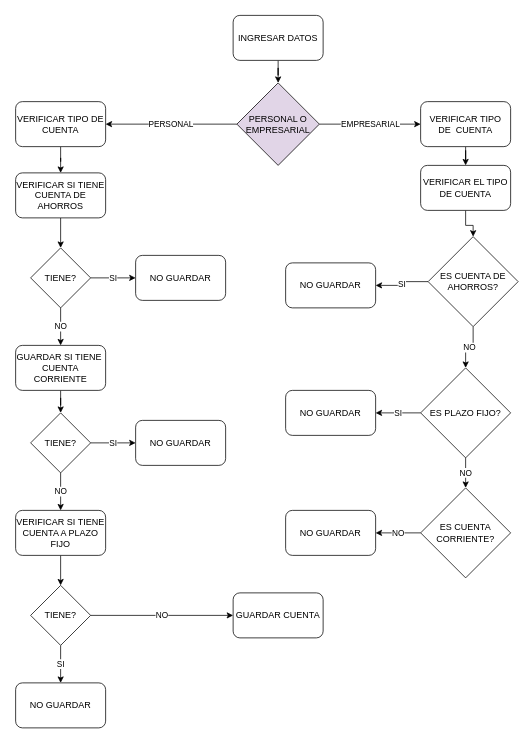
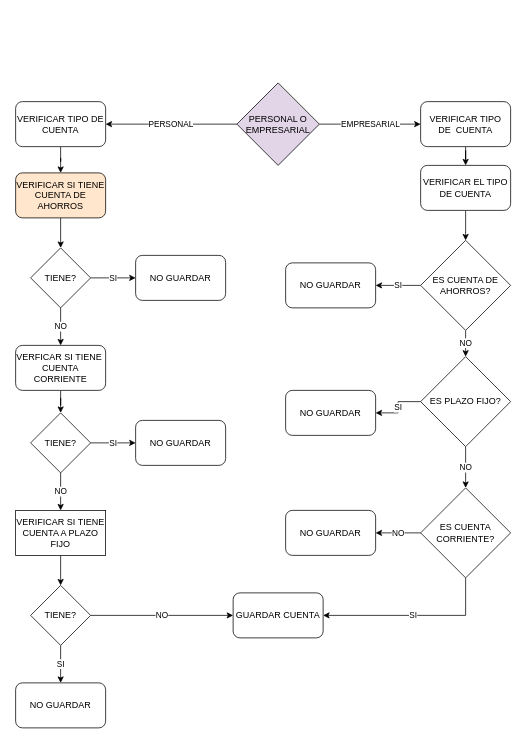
  <mxCell id="0" />
  <mxCell id="1" parent="0" />
  <mxCell id="2" value="GUARDAR CUENTA" style="rounded=1;whiteSpace=wrap;html=1;" vertex="1" parent="1"><mxGeometry x="310" y="790" width="120" height="60" as="geometry" /></mxCell>
- <mxCell id="3" value="" style="edgeStyle=orthogonalEdgeStyle;rounded=0;orthogonalLoop=1;jettySize=auto;html=1;" edge="1" parent="1" source="4" target="7"><mxGeometry relative="1" as="geometry" /></mxCell>
- <mxCell id="4" value="INGRESAR DATOS" style="rounded=1;whiteSpace=wrap;html=1;" vertex="1" parent="1"><mxGeometry x="310" y="20" width="120" height="60" as="geometry" /></mxCell>
  <mxCell id="5" value="PERSONAL" style="edgeStyle=orthogonalEdgeStyle;rounded=0;orthogonalLoop=1;jettySize=auto;html=1;" edge="1" parent="1" source="7" target="25"><mxGeometry relative="1" as="geometry" /></mxCell>
  <mxCell id="6" value="EMPRESARIAL" style="edgeStyle=orthogonalEdgeStyle;rounded=0;orthogonalLoop=1;jettySize=auto;html=1;" edge="1" parent="1" source="7" target="29"><mxGeometry relative="1" as="geometry" /></mxCell>
  <mxCell id="7" value="PERSONAL O EMPRESARIAL" style="rhombus;whiteSpace=wrap;html=1;fillColor=#e1d5e7;" vertex="1" parent="1"><mxGeometry x="315" y="110" width="110" height="110" as="geometry" /></mxCell>
  <mxCell id="8" value="" style="edgeStyle=orthogonalEdgeStyle;rounded=0;orthogonalLoop=1;jettySize=auto;html=1;" edge="1" parent="1" source="9" target="12"><mxGeometry relative="1" as="geometry" /></mxCell>
- <mxCell id="9" value="VERIFICAR SI TIENE CUENTA DE AHORROS" style="rounded=1;whiteSpace=wrap;html=1;" vertex="1" parent="1"><mxGeometry x="20" y="230" width="120" height="60" as="geometry" /></mxCell>
+ <mxCell id="9" value="VERIFICAR SI TIENE CUENTA DE AHORROS" style="rounded=1;whiteSpace=wrap;html=1;fillColor=#ffe6cc;" vertex="1" parent="1"><mxGeometry x="20" y="230" width="120" height="60" as="geometry" /></mxCell>
  <mxCell id="10" value="NO" style="edgeStyle=orthogonalEdgeStyle;rounded=0;orthogonalLoop=1;jettySize=auto;html=1;" edge="1" parent="1" source="12" target="14"><mxGeometry relative="1" as="geometry"><mxPoint as="offset" /></mxGeometry></mxCell>
  <mxCell id="11" value="SI" style="edgeStyle=orthogonalEdgeStyle;rounded=0;orthogonalLoop=1;jettySize=auto;html=1;" edge="1" parent="1" source="12" target="26"><mxGeometry relative="1" as="geometry" /></mxCell>
  <mxCell id="12" value="TIENE?" style="rhombus;whiteSpace=wrap;html=1;" vertex="1" parent="1"><mxGeometry x="40" y="330" width="80" height="80" as="geometry" /></mxCell>
  <mxCell id="13" value="" style="edgeStyle=orthogonalEdgeStyle;rounded=0;orthogonalLoop=1;jettySize=auto;html=1;" edge="1" parent="1" source="14" target="17"><mxGeometry relative="1" as="geometry" /></mxCell>
- <mxCell id="14" value="GUARDAR SI TIENE&amp;nbsp; CUENTA CORRIENTE" style="rounded=1;whiteSpace=wrap;html=1;" vertex="1" parent="1"><mxGeometry x="20" y="460" width="120" height="60" as="geometry" /></mxCell>
+ <mxCell id="14" value="VERFICAR SI TIENE&amp;nbsp; CUENTA CORRIENTE" style="rounded=1;whiteSpace=wrap;html=1;" vertex="1" parent="1"><mxGeometry x="20" y="460" width="120" height="60" as="geometry" /></mxCell>
  <mxCell id="15" value="NO" style="edgeStyle=orthogonalEdgeStyle;rounded=0;orthogonalLoop=1;jettySize=auto;html=1;" edge="1" parent="1" source="17" target="19"><mxGeometry relative="1" as="geometry" /></mxCell>
  <mxCell id="16" value="SI" style="edgeStyle=orthogonalEdgeStyle;rounded=0;orthogonalLoop=1;jettySize=auto;html=1;" edge="1" parent="1" source="17" target="27"><mxGeometry relative="1" as="geometry" /></mxCell>
  <mxCell id="17" value="TIENE?" style="rhombus;whiteSpace=wrap;html=1;" vertex="1" parent="1"><mxGeometry x="40" y="550" width="80" height="80" as="geometry" /></mxCell>
  <mxCell id="18" value="" style="edgeStyle=orthogonalEdgeStyle;rounded=0;orthogonalLoop=1;jettySize=auto;html=1;" edge="1" parent="1" source="19" target="21"><mxGeometry relative="1" as="geometry" /></mxCell>
- <mxCell id="19" value="VERIFICAR SI TIENE CUENTA A PLAZO FIJO" style="rounded=1;whiteSpace=wrap;html=1;" vertex="1" parent="1"><mxGeometry x="20" y="680" width="120" height="60" as="geometry" /></mxCell>
+ <mxCell id="19" value="VERIFICAR SI TIENE CUENTA A PLAZO FIJO" style="whiteSpace=wrap;html=1;rounded=0;" vertex="1" parent="1"><mxGeometry x="20" y="680" width="120" height="60" as="geometry" /></mxCell>
  <mxCell id="20" value="SI" style="edgeStyle=orthogonalEdgeStyle;rounded=0;orthogonalLoop=1;jettySize=auto;html=1;" edge="1" parent="1" source="21" target="23"><mxGeometry relative="1" as="geometry" /></mxCell>
  <mxCell id="21" value="TIENE?" style="rhombus;whiteSpace=wrap;html=1;" vertex="1" parent="1"><mxGeometry x="40" y="780" width="80" height="80" as="geometry" /></mxCell>
  <mxCell id="22" value="NO" style="endArrow=classic;html=1;rounded=0;exitX=1;exitY=0.5;exitDx=0;exitDy=0;entryX=0;entryY=0.5;entryDx=0;entryDy=0;" edge="1" parent="1" source="21" target="2"><mxGeometry width="50" height="50" relative="1" as="geometry"><mxPoint x="360" y="640" as="sourcePoint" /><mxPoint x="410" y="590" as="targetPoint" /></mxGeometry></mxCell>
  <mxCell id="23" value="NO GUARDAR" style="rounded=1;whiteSpace=wrap;html=1;" vertex="1" parent="1"><mxGeometry x="20" y="910" width="120" height="60" as="geometry" /></mxCell>
  <mxCell id="24" value="" style="edgeStyle=orthogonalEdgeStyle;rounded=0;orthogonalLoop=1;jettySize=auto;html=1;" edge="1" parent="1" source="25" target="9"><mxGeometry relative="1" as="geometry" /></mxCell>
  <mxCell id="25" value="VERIFICAR TIPO DE CUENTA" style="rounded=1;whiteSpace=wrap;html=1;" vertex="1" parent="1"><mxGeometry x="20" y="135" width="120" height="60" as="geometry" /></mxCell>
  <mxCell id="26" value="NO GUARDAR" style="rounded=1;whiteSpace=wrap;html=1;" vertex="1" parent="1"><mxGeometry x="180" y="340" width="120" height="60" as="geometry" /></mxCell>
  <mxCell id="27" value="NO GUARDAR" style="rounded=1;whiteSpace=wrap;html=1;" vertex="1" parent="1"><mxGeometry x="180" y="560" width="120" height="60" as="geometry" /></mxCell>
  <mxCell id="28" value="" style="edgeStyle=orthogonalEdgeStyle;rounded=0;orthogonalLoop=1;jettySize=auto;html=1;" edge="1" parent="1" source="29" target="31"><mxGeometry relative="1" as="geometry" /></mxCell>
  <mxCell id="29" value="VERIFICAR TIPO DE&amp;nbsp; CUENTA" style="rounded=1;whiteSpace=wrap;html=1;" vertex="1" parent="1"><mxGeometry x="560" y="135" width="120" height="60" as="geometry" /></mxCell>
  <mxCell id="30" value="" style="edgeStyle=orthogonalEdgeStyle;rounded=0;orthogonalLoop=1;jettySize=auto;html=1;" edge="1" parent="1" source="31" target="34"><mxGeometry relative="1" as="geometry" /></mxCell>
  <mxCell id="31" value="VERIFICAR EL TIPO DE CUENTA" style="rounded=1;whiteSpace=wrap;html=1;" vertex="1" parent="1"><mxGeometry x="560" y="220" width="120" height="60" as="geometry" /></mxCell>
  <mxCell id="32" value="SI" style="edgeStyle=orthogonalEdgeStyle;rounded=0;orthogonalLoop=1;jettySize=auto;html=1;" edge="1" parent="1" source="34" target="35"><mxGeometry relative="1" as="geometry" /></mxCell>
  <mxCell id="33" value="NO" style="edgeStyle=orthogonalEdgeStyle;rounded=0;orthogonalLoop=1;jettySize=auto;html=1;entryX=0.5;entryY=0;entryDx=0;entryDy=0;" edge="1" parent="1" source="34" target="37"><mxGeometry relative="1" as="geometry"><mxPoint x="620" y="490" as="targetPoint" /></mxGeometry></mxCell>
- <mxCell id="34" value="ES CUENTA DE AHORROS?" style="rhombus;whiteSpace=wrap;html=1;" vertex="1" parent="1"><mxGeometry x="570" y="315" width="120" height="120" as="geometry" /></mxCell>
+ <mxCell id="34" value="ES CUENTA DE AHORROS?" style="rhombus;whiteSpace=wrap;html=1;" vertex="1" parent="1"><mxGeometry x="560" y="320" width="120" height="120" as="geometry" /></mxCell>
  <mxCell id="35" value="NO GUARDAR" style="rounded=1;whiteSpace=wrap;html=1;" vertex="1" parent="1"><mxGeometry x="380" y="350" width="120" height="60" as="geometry" /></mxCell>
  <mxCell id="36" value="NO" style="edgeStyle=orthogonalEdgeStyle;rounded=0;orthogonalLoop=1;jettySize=auto;html=1;" edge="1" parent="1" source="37" target="41"><mxGeometry relative="1" as="geometry" /></mxCell>
- <mxCell id="37" value="ES PLAZO FIJO?" style="rhombus;whiteSpace=wrap;html=1;" vertex="1" parent="1"><mxGeometry x="560" y="490" width="120" height="120" as="geometry" /></mxCell>
+ <mxCell id="37" value="ES PLAZO FIJO?" style="rhombus;whiteSpace=wrap;html=1;" vertex="1" parent="1"><mxGeometry x="560" y="475" width="120" height="120" as="geometry" /></mxCell>
  <mxCell id="38" value="SI" style="edgeStyle=orthogonalEdgeStyle;rounded=0;orthogonalLoop=1;jettySize=auto;html=1;exitX=0;exitY=0.5;exitDx=0;exitDy=0;" edge="1" parent="1" target="39" source="37"><mxGeometry relative="1" as="geometry"><mxPoint x="540" y="590" as="sourcePoint" /></mxGeometry></mxCell>
  <mxCell id="39" value="NO GUARDAR" style="rounded=1;whiteSpace=wrap;html=1;" vertex="1" parent="1"><mxGeometry x="380" y="520" width="120" height="60" as="geometry" /></mxCell>
+ <mxCell id="40" value="SI" style="edgeStyle=orthogonalEdgeStyle;rounded=0;orthogonalLoop=1;jettySize=auto;html=1;exitX=0.5;exitY=1;exitDx=0;exitDy=0;entryX=1;entryY=0.5;entryDx=0;entryDy=0;" edge="1" parent="1" source="41" target="2"><mxGeometry relative="1" as="geometry" /></mxCell>
  <mxCell id="41" value="ES CUENTA CORRIENTE?" style="rhombus;whiteSpace=wrap;html=1;" vertex="1" parent="1"><mxGeometry x="560" y="650" width="120" height="120" as="geometry" /></mxCell>
  <mxCell id="42" value="NO" style="edgeStyle=orthogonalEdgeStyle;rounded=0;orthogonalLoop=1;jettySize=auto;html=1;exitX=0;exitY=0.5;exitDx=0;exitDy=0;" edge="1" parent="1" target="43" source="41"><mxGeometry relative="1" as="geometry"><mxPoint x="550" y="730" as="sourcePoint" /></mxGeometry></mxCell>
  <mxCell id="43" value="NO GUARDAR" style="rounded=1;whiteSpace=wrap;html=1;" vertex="1" parent="1"><mxGeometry x="380" y="680" width="120" height="60" as="geometry" /></mxCell>
